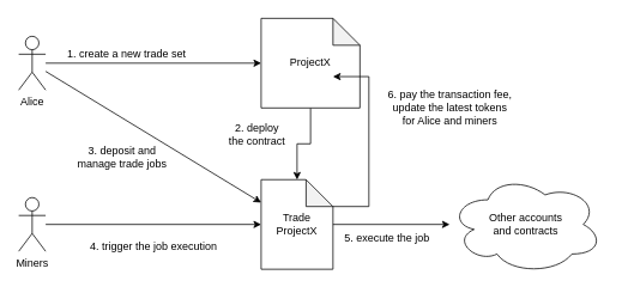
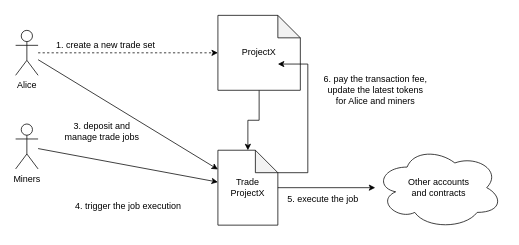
  <mxCell id="0" />
  <mxCell id="1" parent="0" />
  <mxCell id="2" value="Alice" style="shape=umlActor;verticalLabelPosition=bottom;verticalAlign=top;html=1;outlineConnect=0;" vertex="1" parent="1"><mxGeometry x="20" y="40" width="30" height="60" as="geometry" /></mxCell>
  <mxCell id="3" style="edgeStyle=orthogonalEdgeStyle;rounded=0;orthogonalLoop=1;jettySize=auto;html=1;" edge="1" parent="1" source="13" target="12"><mxGeometry relative="1" as="geometry"><mxPoint x="329.25" y="106" as="sourcePoint" /><mxPoint x="320" y="200" as="targetPoint" /></mxGeometry></mxCell>
- <mxCell id="4" value="" style="endArrow=classic;html=1;rounded=0;" edge="1" parent="1" source="2" target="13"><mxGeometry width="50" height="50" relative="1" as="geometry"><mxPoint x="90" y="70" as="sourcePoint" /><mxPoint x="255" y="70" as="targetPoint" /></mxGeometry></mxCell>
+ <mxCell id="4" value="" style="endArrow=classic;html=1;rounded=0;dashed=1;" edge="1" parent="1" source="2" target="13"><mxGeometry width="50" height="50" relative="1" as="geometry"><mxPoint x="90" y="70" as="sourcePoint" /><mxPoint x="255" y="70" as="targetPoint" /></mxGeometry></mxCell>
  <mxCell id="5" value="1. create a new trade set" style="text;html=1;align=center;verticalAlign=middle;resizable=0;points=[];autosize=1;strokeColor=none;fillColor=none;" vertex="1" parent="1"><mxGeometry x="60" y="45" width="160" height="30" as="geometry" /></mxCell>
  <mxCell id="6" value="" style="endArrow=classic;html=1;rounded=0;" edge="1" parent="1" source="2" target="12"><mxGeometry width="50" height="50" relative="1" as="geometry"><mxPoint x="70" y="230" as="sourcePoint" /><mxPoint x="270" y="206.053" as="targetPoint" /></mxGeometry></mxCell>
  <mxCell id="7" value="3. deposit and &lt;br&gt;manage trade jobs" style="text;html=1;align=center;verticalAlign=middle;resizable=0;points=[];autosize=1;strokeColor=none;fillColor=none;" vertex="1" parent="1"><mxGeometry x="75" y="155" width="120" height="40" as="geometry" /></mxCell>
- <mxCell id="8" value="2. deploy &lt;br&gt;the contract" style="text;html=1;align=center;verticalAlign=middle;resizable=0;points=[];autosize=1;strokeColor=none;fillColor=none;" vertex="1" parent="1"><mxGeometry x="240" y="130" width="90" height="40" as="geometry" /></mxCell>
- <mxCell id="9" value="Miners" style="shape=umlActor;verticalLabelPosition=bottom;verticalAlign=top;html=1;outlineConnect=0;" vertex="1" parent="1"><mxGeometry x="20" y="220" width="30" height="60" as="geometry" /></mxCell>
+ <mxCell id="9" value="Miners" style="shape=umlActor;verticalLabelPosition=bottom;verticalAlign=top;html=1;outlineConnect=0;" vertex="1" parent="1"><mxGeometry x="20" y="165" width="30" height="60" as="geometry" /></mxCell>
  <mxCell id="10" value="" style="endArrow=classic;html=1;rounded=0;" edge="1" parent="1" source="9" target="12"><mxGeometry width="50" height="50" relative="1" as="geometry"><mxPoint x="190" y="190" as="sourcePoint" /><mxPoint x="270" y="249.912" as="targetPoint" /></mxGeometry></mxCell>
  <mxCell id="11" value="4. trigger the job execution" style="text;html=1;align=center;verticalAlign=middle;resizable=0;points=[];autosize=1;strokeColor=none;fillColor=none;" vertex="1" parent="1"><mxGeometry x="90" y="260" width="160" height="30" as="geometry" /></mxCell>
  <mxCell id="12" value="Trade ProjectX" style="shape=note;whiteSpace=wrap;html=1;backgroundOutline=1;darkOpacity=0.05;" vertex="1" parent="1"><mxGeometry x="290" y="200" width="80" height="100" as="geometry" /></mxCell>
  <mxCell id="13" value="ProjectX" style="shape=note;whiteSpace=wrap;html=1;backgroundOutline=1;darkOpacity=0.05;" vertex="1" parent="1"><mxGeometry x="290" y="20" width="110" height="100" as="geometry" /></mxCell>
  <mxCell id="14" value="Other accounts&lt;br&gt;and contracts" style="ellipse;shape=cloud;whiteSpace=wrap;html=1;" vertex="1" parent="1"><mxGeometry x="500" y="195" width="170" height="110" as="geometry" /></mxCell>
  <mxCell id="15" value="" style="endArrow=classic;html=1;rounded=0;" edge="1" parent="1" source="12" target="14"><mxGeometry width="50" height="50" relative="1" as="geometry"><mxPoint x="60" y="260" as="sourcePoint" /><mxPoint x="300" y="260" as="targetPoint" /></mxGeometry></mxCell>
  <mxCell id="16" value="5. execute the job" style="text;html=1;align=center;verticalAlign=middle;resizable=0;points=[];autosize=1;strokeColor=none;fillColor=none;" vertex="1" parent="1"><mxGeometry x="370" y="250" width="120" height="30" as="geometry" /></mxCell>
  <mxCell id="17" value="" style="endArrow=classic;html=1;rounded=0;exitX=0;exitY=0;exitDx=80;exitDy=30;exitPerimeter=0;entryX=0;entryY=0;entryDx=80;entryDy=65;entryPerimeter=0;" edge="1" parent="1" source="12" target="13"><mxGeometry width="50" height="50" relative="1" as="geometry"><mxPoint x="380" y="195" as="sourcePoint" /><mxPoint x="430" y="145" as="targetPoint" /><Array as="points"><mxPoint x="410" y="230" /><mxPoint x="410" y="85" /></Array></mxGeometry></mxCell>
  <mxCell id="18" value="6. pay the transaction fee,&lt;br&gt;update the latest tokens &lt;br&gt;for Alice and miners" style="text;html=1;align=center;verticalAlign=middle;resizable=0;points=[];autosize=1;strokeColor=none;fillColor=none;" vertex="1" parent="1"><mxGeometry x="420" y="90" width="160" height="60" as="geometry" /></mxCell>
